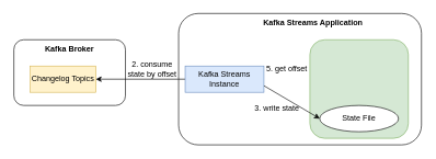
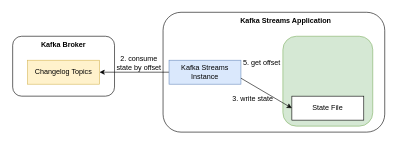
  <mxCell id="0" />
  <mxCell id="1" parent="0" />
  <mxCell id="2" value="" style="rounded=1;whiteSpace=wrap;html=1;" vertex="1" parent="1"><mxGeometry x="20" y="60" width="170" height="100" as="geometry" /></mxCell>
  <mxCell id="3" value="&lt;b&gt;Kafka Broker&lt;/b&gt;" style="text;html=1;align=center;verticalAlign=middle;whiteSpace=wrap;rounded=0;" vertex="1" parent="1"><mxGeometry x="60" y="60" width="90" height="30" as="geometry" /></mxCell>
- <mxCell id="4" value="Changelog Topics" style="rounded=0;whiteSpace=wrap;html=1;fillColor=#fff2cc;strokeColor=#d6b656;" vertex="1" parent="1"><mxGeometry x="45" y="100" width="100" height="40" as="geometry" /></mxCell>
+ <mxCell id="4" value="Changelog Topics" style="rounded=0;whiteSpace=wrap;html=1;fillColor=#fff2cc;strokeColor=#d6b656;" vertex="1" parent="1"><mxGeometry x="45" y="100" width="120" height="40" as="geometry" /></mxCell>
  <mxCell id="5" value="" style="rounded=1;whiteSpace=wrap;html=1;" vertex="1" parent="1"><mxGeometry x="271" y="20" width="370" height="200" as="geometry" /></mxCell>
  <mxCell id="6" value="&lt;b&gt;Kafka Streams Application&lt;/b&gt;" style="text;html=1;align=center;verticalAlign=middle;whiteSpace=wrap;rounded=0;" vertex="1" parent="1"><mxGeometry x="396" y="20" width="160" height="30" as="geometry" /></mxCell>
  <mxCell id="7" style="edgeStyle=orthogonalEdgeStyle;rounded=0;orthogonalLoop=1;jettySize=auto;html=1;entryX=1;entryY=0.5;entryDx=0;entryDy=0;" edge="1" parent="1" source="8" target="4"><mxGeometry relative="1" as="geometry" /></mxCell>
  <mxCell id="8" value="Kafka Streams&lt;div&gt;Instance&lt;/div&gt;" style="rounded=0;whiteSpace=wrap;html=1;fillColor=#dae8fc;strokeColor=#6c8ebf;" vertex="1" parent="1"><mxGeometry x="281" y="100" width="120" height="40" as="geometry" /></mxCell>
  <mxCell id="9" value="" style="rounded=1;whiteSpace=wrap;html=1;fillColor=#d5e8d4;strokeColor=#82b366;" vertex="1" parent="1"><mxGeometry x="471" y="60" width="150" height="150" as="geometry" /></mxCell>
- <mxCell id="10" value="&lt;span style=&quot;font-weight: 400;&quot;&gt;State File&lt;/span&gt;" style="ellipse;whiteSpace=wrap;html=1;fontStyle=1;" vertex="1" parent="1"><mxGeometry x="486" y="160" width="120" height="40" as="geometry" /></mxCell>
+ <mxCell id="10" value="&lt;span style=&quot;font-weight: 400;&quot;&gt;State File&lt;/span&gt;" style="rounded=0;whiteSpace=wrap;html=1;fontStyle=1;" vertex="1" parent="1"><mxGeometry x="486" y="160" width="120" height="40" as="geometry" /></mxCell>
  <mxCell id="11" style="rounded=0;orthogonalLoop=1;jettySize=auto;html=1;entryX=0;entryY=0.5;entryDx=0;entryDy=0;exitX=1;exitY=0.75;exitDx=0;exitDy=0;" edge="1" parent="1" source="8" target="10"><mxGeometry relative="1" as="geometry"><mxPoint x="411" y="130" as="sourcePoint" /></mxGeometry></mxCell>
  <mxCell id="12" value="5. get offset" style="text;html=1;align=center;verticalAlign=middle;whiteSpace=wrap;rounded=0;" vertex="1" parent="1"><mxGeometry x="401" y="90" width="70" height="30" as="geometry" /></mxCell>
  <mxCell id="13" value="3. write state" style="text;html=1;align=center;verticalAlign=middle;whiteSpace=wrap;rounded=0;" vertex="1" parent="1"><mxGeometry x="381" y="150" width="80" height="30" as="geometry" /></mxCell>
  <mxCell id="14" value="2. consume state by offset" style="text;html=1;align=center;verticalAlign=middle;whiteSpace=wrap;rounded=0;" vertex="1" parent="1"><mxGeometry x="191" y="90" width="80" height="30" as="geometry" /></mxCell>
